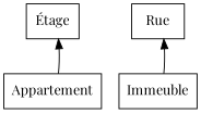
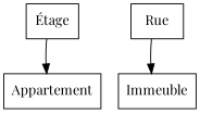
  digraph {
    fontname="Playfair Display"
    node [fontname="Playfair Display" shape=box]
    edge [fontname="Playfair Display"]
    "Étage"
    Appartement
    Rue
    Immeuble
-   Appartement -> "Étage"
-   Immeuble -> Rue
+   "Étage" -> Appartement
+   Rue -> Immeuble
  }
